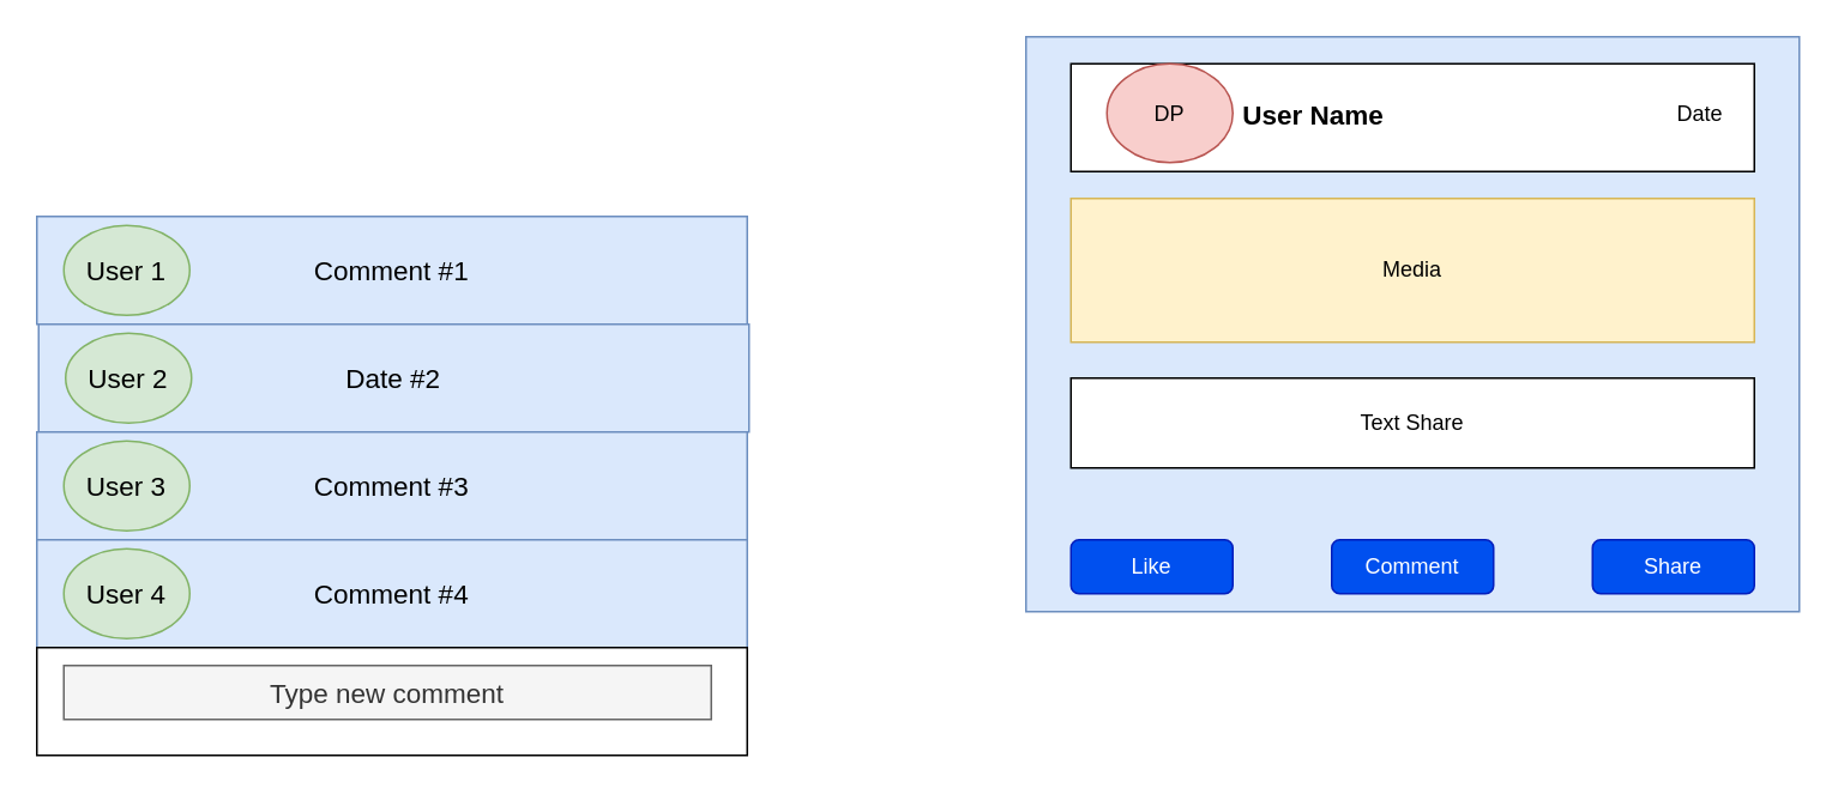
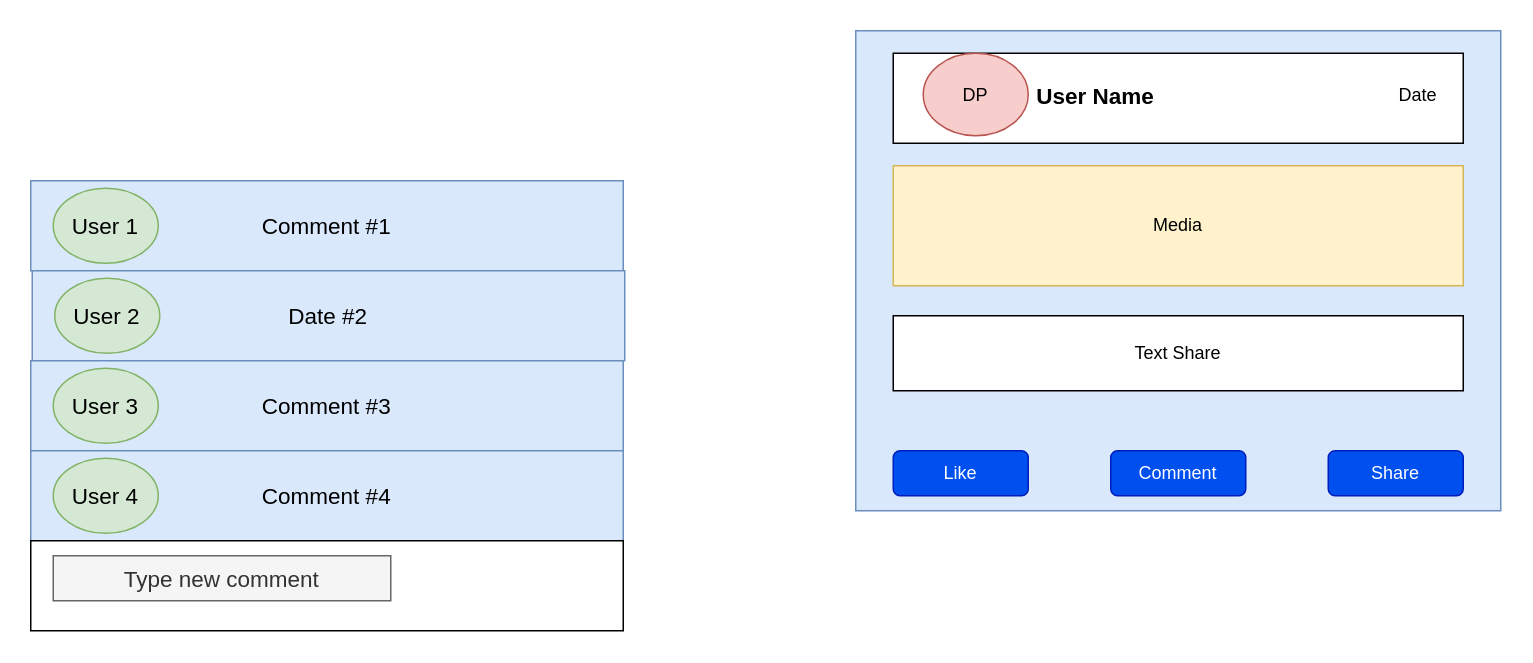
  <mxCell id="0" />
  <mxCell id="1" parent="0" />
  <mxCell id="2" value="" style="group" vertex="1" connectable="0" parent="1"><mxGeometry x="570" y="20" width="430" height="320" as="geometry" /></mxCell>
  <mxCell id="3" value="" style="rounded=0;whiteSpace=wrap;html=1;fillColor=#dae8fc;strokeColor=#6c8ebf;" vertex="1" parent="2"><mxGeometry width="430" height="320" as="geometry" /></mxCell>
  <mxCell id="4" value="Comment" style="rounded=1;whiteSpace=wrap;html=1;fillColor=#0050ef;strokeColor=#001DBC;fontColor=#ffffff;" vertex="1" parent="2"><mxGeometry x="170" y="280" width="90" height="30" as="geometry" /></mxCell>
  <mxCell id="5" value="Like" style="rounded=1;whiteSpace=wrap;html=1;fillColor=#0050ef;strokeColor=#001DBC;fontColor=#ffffff;" vertex="1" parent="2"><mxGeometry x="25" y="280" width="90" height="30" as="geometry" /></mxCell>
  <mxCell id="6" value="Media" style="rounded=0;whiteSpace=wrap;html=1;fillColor=#fff2cc;strokeColor=#d6b656;" vertex="1" parent="2"><mxGeometry x="25" y="90" width="380" height="80" as="geometry" /></mxCell>
  <mxCell id="7" value="Text Share" style="rounded=0;whiteSpace=wrap;html=1;" vertex="1" parent="2"><mxGeometry x="25" y="190" width="380" height="50" as="geometry" /></mxCell>
  <mxCell id="8" value="" style="rounded=0;whiteSpace=wrap;html=1;" vertex="1" parent="2"><mxGeometry x="25" y="15" width="380" height="60" as="geometry" /></mxCell>
  <mxCell id="9" value="DP" style="ellipse;whiteSpace=wrap;html=1;fillColor=#f8cecc;strokeColor=#b85450;" vertex="1" parent="2"><mxGeometry x="45" y="15" width="70" height="55" as="geometry" /></mxCell>
  <mxCell id="10" value="User Name" style="text;html=1;strokeColor=none;fillColor=none;align=center;verticalAlign=middle;whiteSpace=wrap;rounded=0;fontStyle=1;fontSize=15;" vertex="1" parent="2"><mxGeometry x="115" y="32.5" width="90" height="20" as="geometry" /></mxCell>
  <mxCell id="11" value="Date" style="text;html=1;strokeColor=none;fillColor=none;align=center;verticalAlign=middle;whiteSpace=wrap;rounded=0;" vertex="1" parent="2"><mxGeometry x="355.0" y="33" width="40" height="20" as="geometry" /></mxCell>
  <mxCell id="12" value="Share" style="rounded=1;whiteSpace=wrap;html=1;fillColor=#0050ef;strokeColor=#001DBC;fontColor=#ffffff;" vertex="1" parent="2"><mxGeometry x="315" y="280" width="90" height="30" as="geometry" /></mxCell>
  <mxCell id="13" value="" style="group" vertex="1" connectable="0" parent="1"><mxGeometry x="20" y="120" width="396" height="300" as="geometry" /></mxCell>
  <mxCell id="14" value="" style="group" vertex="1" connectable="0" parent="13"><mxGeometry width="395" height="60" as="geometry" /></mxCell>
  <mxCell id="15" value="Comment #1" style="rounded=0;whiteSpace=wrap;html=1;fontSize=15;fillColor=#dae8fc;strokeColor=#6c8ebf;" vertex="1" parent="14"><mxGeometry width="395" height="60" as="geometry" /></mxCell>
  <mxCell id="16" value="User 1" style="ellipse;whiteSpace=wrap;html=1;fontSize=15;fillColor=#d5e8d4;strokeColor=#82b366;" vertex="1" parent="14"><mxGeometry x="15" y="5" width="70" height="50" as="geometry" /></mxCell>
  <mxCell id="17" value="" style="group" vertex="1" connectable="0" parent="13"><mxGeometry x="1" y="60" width="395" height="60" as="geometry" /></mxCell>
  <mxCell id="18" value="Date #2" style="rounded=0;whiteSpace=wrap;html=1;fontSize=15;fillColor=#dae8fc;strokeColor=#6c8ebf;" vertex="1" parent="17"><mxGeometry width="395" height="60" as="geometry" /></mxCell>
  <mxCell id="19" value="User 2" style="ellipse;whiteSpace=wrap;html=1;fontSize=15;fillColor=#d5e8d4;strokeColor=#82b366;" vertex="1" parent="17"><mxGeometry x="15" y="5" width="70" height="50" as="geometry" /></mxCell>
  <mxCell id="20" value="" style="group" vertex="1" connectable="0" parent="13"><mxGeometry y="120" width="395" height="60" as="geometry" /></mxCell>
  <mxCell id="21" value="Comment #3" style="rounded=0;whiteSpace=wrap;html=1;fontSize=15;fillColor=#dae8fc;strokeColor=#6c8ebf;" vertex="1" parent="20"><mxGeometry width="395" height="60" as="geometry" /></mxCell>
  <mxCell id="22" value="User 3" style="ellipse;whiteSpace=wrap;html=1;fontSize=15;fillColor=#d5e8d4;strokeColor=#82b366;" vertex="1" parent="20"><mxGeometry x="15" y="5" width="70" height="50" as="geometry" /></mxCell>
  <mxCell id="23" value="" style="group" vertex="1" connectable="0" parent="13"><mxGeometry y="180" width="395" height="60" as="geometry" /></mxCell>
  <mxCell id="24" value="Comment #4" style="rounded=0;whiteSpace=wrap;html=1;fontSize=15;fillColor=#dae8fc;strokeColor=#6c8ebf;" vertex="1" parent="23"><mxGeometry width="395" height="60" as="geometry" /></mxCell>
  <mxCell id="25" value="User 4" style="ellipse;whiteSpace=wrap;html=1;fontSize=15;fillColor=#d5e8d4;strokeColor=#82b366;" vertex="1" parent="23"><mxGeometry x="15" y="5" width="70" height="50" as="geometry" /></mxCell>
  <mxCell id="26" value="" style="group" vertex="1" connectable="0" parent="13"><mxGeometry y="240" width="395" height="60" as="geometry" /></mxCell>
  <mxCell id="27" value="" style="rounded=0;whiteSpace=wrap;html=1;fontSize=15;" vertex="1" parent="26"><mxGeometry width="395" height="60" as="geometry" /></mxCell>
- <mxCell id="28" value="Type new comment" style="rounded=0;whiteSpace=wrap;html=1;fontSize=15;fillColor=#f5f5f5;strokeColor=#666666;fontColor=#333333;" vertex="1" parent="26"><mxGeometry x="15" y="10" width="360" height="30" as="geometry" /></mxCell>
+ <mxCell id="28" value="Type new comment" style="rounded=0;whiteSpace=wrap;html=1;fontSize=15;fillColor=#f5f5f5;strokeColor=#666666;fontColor=#333333;" vertex="1" parent="26"><mxGeometry x="15" y="10" width="225" height="30" as="geometry" /></mxCell>
